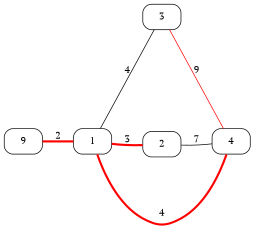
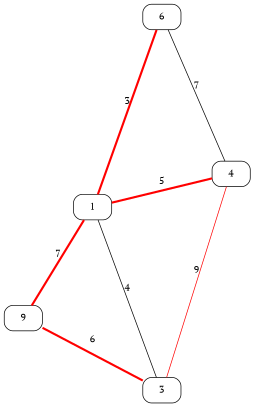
  graph {
    fontname="PT Serif"
    nodesep=2
    rankdir=LR
    node [fontname="PT Serif" shape=box style=rounded]
    edge [color=red fontname="PT Serif" penwidth=3.0]
    n1 [label=9]
    n2 [label=1]
    n3 [label=3]
-   n4 [label=2]
+   n4 [label=6]
    n5 [label=4]
-   n1 -- n2 [label=2]
+   n1 -- n2 [label=7]
+   n1 -- n3 [label=6]
    n2 -- n3 [label=4 color="" penwidth=""]
    n2 -- n4 [label=3]
-   n2 -- n5 [label=4]
+   n2 -- n5 [label=5]
    n3 -- n5 [label=9 penwidth=""]
    n4 -- n5 [label=7 color="" penwidth=""]
  }
